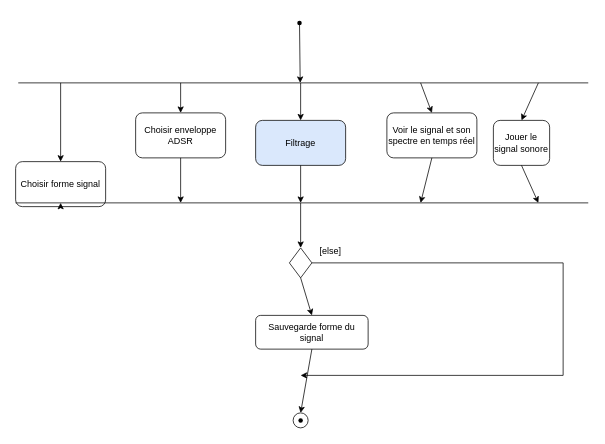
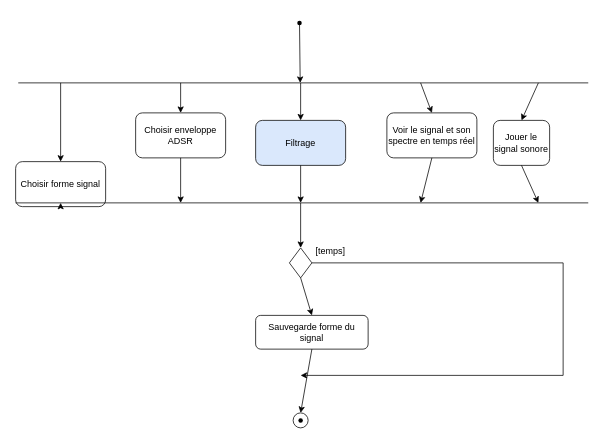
  <mxCell id="0" />
  <mxCell id="1" parent="0" />
  <mxCell id="2" value="Choisir forme signal" style="rounded=1;whiteSpace=wrap;html=1;" parent="1" vertex="1"><mxGeometry x="20" y="215" width="120" height="60" as="geometry" /></mxCell>
  <mxCell id="3" value="Choisir enveloppe ADSR" style="rounded=1;whiteSpace=wrap;html=1;" parent="1" vertex="1"><mxGeometry x="180" y="150" width="120" height="60" as="geometry" /></mxCell>
  <mxCell id="4" value="Filtrage" style="rounded=1;whiteSpace=wrap;html=1;fillColor=#dae8fc;" parent="1" vertex="1"><mxGeometry x="340" y="160" width="120" height="60" as="geometry" /></mxCell>
  <mxCell id="5" value="Voir le signal et son spectre en temps réel" style="rounded=1;whiteSpace=wrap;html=1;" parent="1" vertex="1"><mxGeometry x="515" y="150" width="120" height="60" as="geometry" /></mxCell>
  <mxCell id="6" value="" style="endArrow=none;html=1;rounded=0;" parent="1" edge="1"><mxGeometry width="50" height="50" relative="1" as="geometry"><mxPoint x="23.5" y="110" as="sourcePoint" /><mxPoint x="783.5" y="110" as="targetPoint" /></mxGeometry></mxCell>
  <mxCell id="7" value="" style="endArrow=classic;html=1;rounded=0;" parent="1" source="30" edge="1"><mxGeometry width="50" height="50" relative="1" as="geometry"><mxPoint x="399.44" y="30" as="sourcePoint" /><mxPoint x="399.44" y="110" as="targetPoint" /></mxGeometry></mxCell>
  <mxCell id="8" value="" style="endArrow=classic;html=1;rounded=0;" parent="1" target="2" edge="1"><mxGeometry width="50" height="50" relative="1" as="geometry"><mxPoint x="80" y="110" as="sourcePoint" /><mxPoint x="380" y="70" as="targetPoint" /></mxGeometry></mxCell>
  <mxCell id="9" value="" style="endArrow=classic;html=1;rounded=0;entryX=0.5;entryY=0;entryDx=0;entryDy=0;" parent="1" target="3" edge="1"><mxGeometry width="50" height="50" relative="1" as="geometry"><mxPoint x="240" y="110" as="sourcePoint" /><mxPoint x="380" y="70" as="targetPoint" /></mxGeometry></mxCell>
  <mxCell id="10" value="" style="endArrow=classic;html=1;rounded=0;entryX=0.5;entryY=0;entryDx=0;entryDy=0;" parent="1" target="4" edge="1"><mxGeometry width="50" height="50" relative="1" as="geometry"><mxPoint x="400" y="110" as="sourcePoint" /><mxPoint x="380" y="70" as="targetPoint" /></mxGeometry></mxCell>
  <mxCell id="11" value="" style="endArrow=classic;html=1;rounded=0;entryX=0.5;entryY=0;entryDx=0;entryDy=0;" parent="1" target="5" edge="1"><mxGeometry width="50" height="50" relative="1" as="geometry"><mxPoint x="560" y="110" as="sourcePoint" /><mxPoint x="380" y="70" as="targetPoint" /></mxGeometry></mxCell>
  <mxCell id="12" value="" style="endArrow=none;html=1;rounded=0;" parent="1" edge="1"><mxGeometry width="50" height="50" relative="1" as="geometry"><mxPoint x="20" y="270" as="sourcePoint" /><mxPoint x="783.5" y="270" as="targetPoint" /></mxGeometry></mxCell>
  <mxCell id="13" value="" style="endArrow=classic;html=1;rounded=0;exitX=0.5;exitY=1;exitDx=0;exitDy=0;" parent="1" source="2" edge="1"><mxGeometry width="50" height="50" relative="1" as="geometry"><mxPoint x="330" y="250" as="sourcePoint" /><mxPoint x="80" y="270" as="targetPoint" /></mxGeometry></mxCell>
  <mxCell id="14" value="" style="endArrow=classic;html=1;rounded=0;exitX=0.5;exitY=1;exitDx=0;exitDy=0;" parent="1" source="3" edge="1"><mxGeometry width="50" height="50" relative="1" as="geometry"><mxPoint x="330" y="250" as="sourcePoint" /><mxPoint x="240" y="270" as="targetPoint" /></mxGeometry></mxCell>
  <mxCell id="15" value="" style="endArrow=classic;html=1;rounded=0;exitX=0.5;exitY=1;exitDx=0;exitDy=0;" parent="1" source="4" edge="1"><mxGeometry width="50" height="50" relative="1" as="geometry"><mxPoint x="330" y="250" as="sourcePoint" /><mxPoint x="400" y="270" as="targetPoint" /></mxGeometry></mxCell>
  <mxCell id="16" value="" style="endArrow=classic;html=1;rounded=0;exitX=0.5;exitY=1;exitDx=0;exitDy=0;" parent="1" source="5" edge="1"><mxGeometry width="50" height="50" relative="1" as="geometry"><mxPoint x="330" y="250" as="sourcePoint" /><mxPoint x="560" y="270" as="targetPoint" /></mxGeometry></mxCell>
  <mxCell id="17" value="" style="rhombus;whiteSpace=wrap;html=1;" parent="1" vertex="1"><mxGeometry x="385" y="330" width="30" height="40" as="geometry" /></mxCell>
  <mxCell id="18" value="" style="endArrow=classic;html=1;rounded=0;entryX=0.5;entryY=0;entryDx=0;entryDy=0;" parent="1" target="17" edge="1"><mxGeometry width="50" height="50" relative="1" as="geometry"><mxPoint x="400" y="270" as="sourcePoint" /><mxPoint x="460" y="200" as="targetPoint" /></mxGeometry></mxCell>
  <mxCell id="19" value="" style="endArrow=classic;html=1;rounded=0;exitX=1;exitY=0.5;exitDx=0;exitDy=0;" parent="1" source="17" edge="1"><mxGeometry width="50" height="50" relative="1" as="geometry"><mxPoint x="420" y="350" as="sourcePoint" /><mxPoint x="400" y="500" as="targetPoint" /><Array as="points"><mxPoint x="750" y="350" /><mxPoint x="750" y="500" /></Array></mxGeometry></mxCell>
  <mxCell id="20" value="Sauvegarde forme du signal" style="rounded=1;whiteSpace=wrap;html=1;" parent="1" vertex="1"><mxGeometry x="340" y="420" width="150" height="45" as="geometry" /></mxCell>
  <mxCell id="21" value="" style="endArrow=classic;html=1;rounded=0;exitX=0.5;exitY=1;exitDx=0;exitDy=0;entryX=0.5;entryY=0;entryDx=0;entryDy=0;" parent="1" source="17" target="20" edge="1"><mxGeometry width="50" height="50" relative="1" as="geometry"><mxPoint x="410" y="410" as="sourcePoint" /><mxPoint x="460" y="360" as="targetPoint" /></mxGeometry></mxCell>
- <mxCell id="22" value="[else]" style="text;html=1;align=center;verticalAlign=middle;whiteSpace=wrap;rounded=0;" parent="1" vertex="1"><mxGeometry x="410" y="320" width="60" height="30" as="geometry" /></mxCell>
+ <mxCell id="22" value="[temps]" style="text;html=1;align=center;verticalAlign=middle;whiteSpace=wrap;rounded=0;" parent="1" vertex="1"><mxGeometry x="410" y="320" width="60" height="30" as="geometry" /></mxCell>
  <mxCell id="23" value="" style="endArrow=classic;html=1;rounded=0;exitX=0.5;exitY=1;exitDx=0;exitDy=0;" parent="1" source="20" edge="1"><mxGeometry width="50" height="50" relative="1" as="geometry"><mxPoint x="410" y="410" as="sourcePoint" /><mxPoint x="400" y="550" as="targetPoint" /></mxGeometry></mxCell>
  <mxCell id="24" value="" style="ellipse;whiteSpace=wrap;html=1;aspect=fixed;" parent="1" vertex="1"><mxGeometry x="390" y="550" width="20" height="20" as="geometry" /></mxCell>
  <mxCell id="25" value="" style="shape=waypoint;sketch=0;fillStyle=solid;size=6;pointerEvents=1;points=[];fillColor=none;resizable=0;rotatable=0;perimeter=centerPerimeter;snapToPoint=1;" parent="1" vertex="1"><mxGeometry x="390" y="550" width="20" height="20" as="geometry" /></mxCell>
  <mxCell id="26" value="Jouer le signal sonore" style="rounded=1;whiteSpace=wrap;html=1;" vertex="1" parent="1"><mxGeometry x="657" y="160" width="75" height="60" as="geometry" /></mxCell>
  <mxCell id="27" value="" style="endArrow=classic;html=1;rounded=0;entryX=0.5;entryY=0;entryDx=0;entryDy=0;" edge="1" parent="1" target="26"><mxGeometry width="50" height="50" relative="1" as="geometry"><mxPoint x="717" y="110" as="sourcePoint" /><mxPoint x="537" y="70" as="targetPoint" /></mxGeometry></mxCell>
  <mxCell id="28" value="" style="endArrow=classic;html=1;rounded=0;exitX=0.5;exitY=1;exitDx=0;exitDy=0;" edge="1" parent="1" source="26"><mxGeometry width="50" height="50" relative="1" as="geometry"><mxPoint x="487" y="250" as="sourcePoint" /><mxPoint x="717" y="270" as="targetPoint" /></mxGeometry></mxCell>
  <mxCell id="29" value="" style="endArrow=classic;html=1;rounded=0;" edge="1" parent="1" target="30"><mxGeometry width="50" height="50" relative="1" as="geometry"><mxPoint x="399.44" y="30" as="sourcePoint" /><mxPoint x="399.44" y="110" as="targetPoint" /></mxGeometry></mxCell>
  <mxCell id="30" value="" style="shape=waypoint;sketch=0;fillStyle=solid;size=6;pointerEvents=1;points=[];fillColor=none;resizable=0;rotatable=0;perimeter=centerPerimeter;snapToPoint=1;" parent="1" vertex="1"><mxGeometry x="388.5" y="20" width="20" height="20" as="geometry" /></mxCell>
